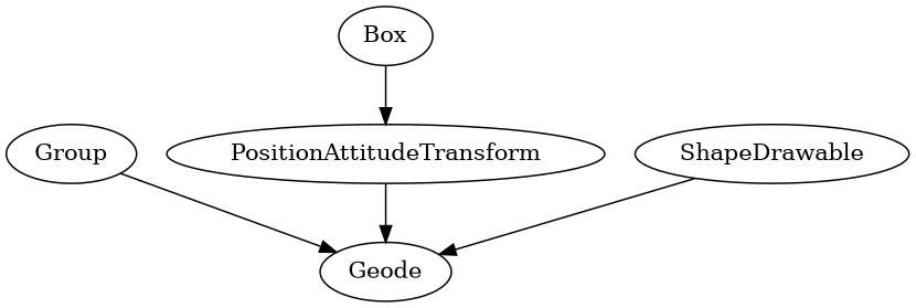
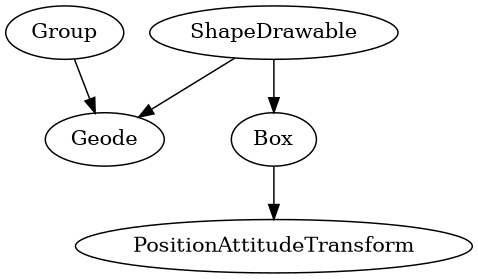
  digraph {
    Group
    Geode
    PositionAttitudeTransform
    ShapeDrawable
    Box
    Group -> Geode
-   PositionAttitudeTransform -> Geode
    ShapeDrawable -> Geode
+   ShapeDrawable -> Box
    Box -> PositionAttitudeTransform
  }
